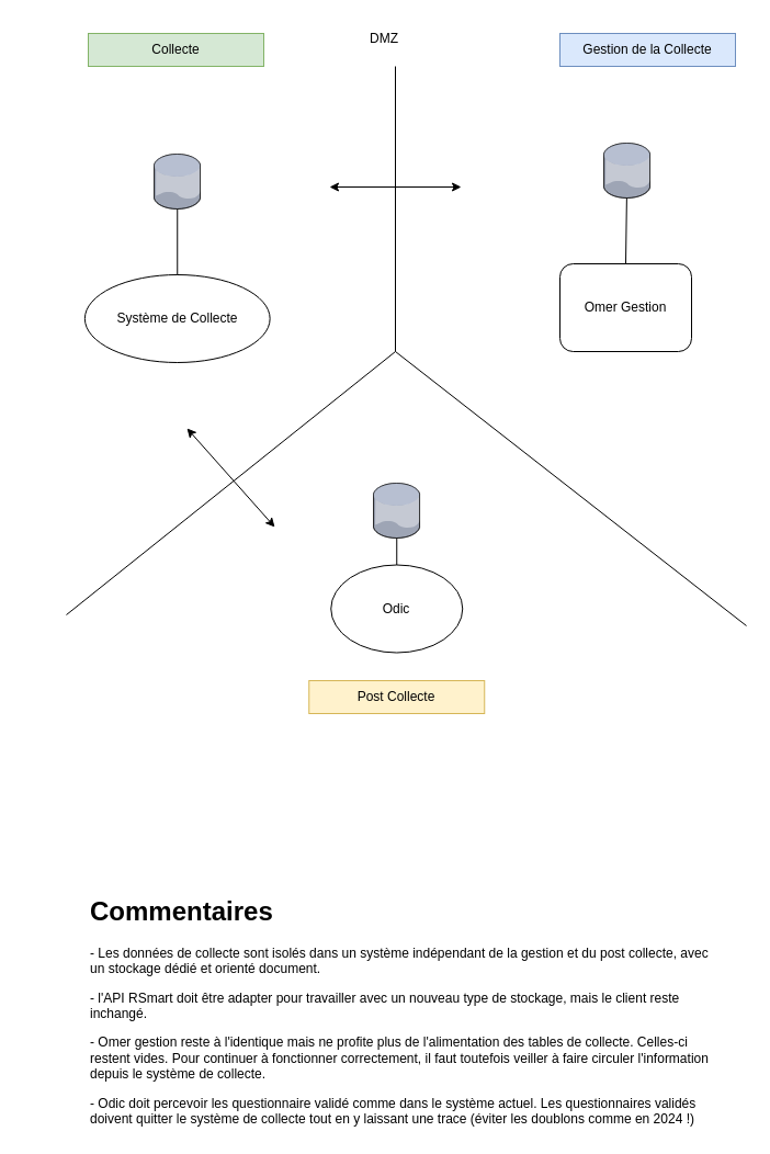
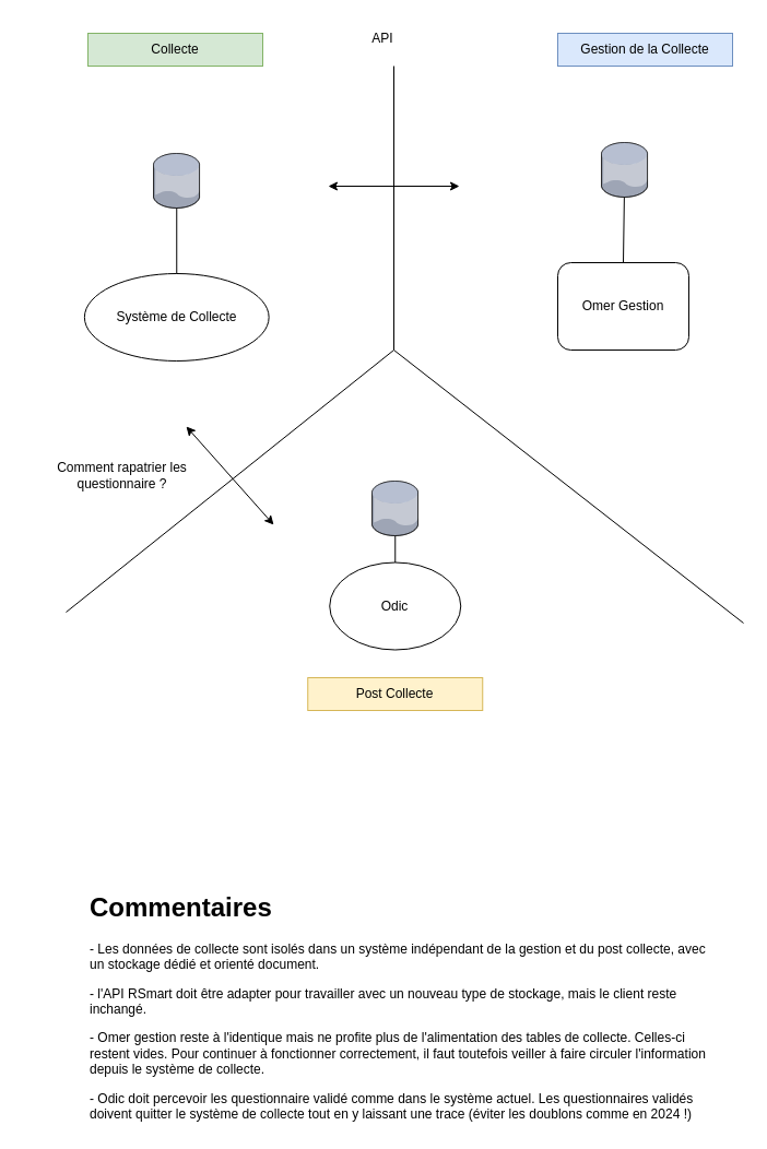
  <mxCell id="0" />
  <mxCell id="1" parent="0" />
  <mxCell id="2" value="" style="endArrow=none;html=1;rounded=0;" edge="1" parent="1"><mxGeometry width="50" height="50" relative="1" as="geometry"><mxPoint x="360" y="320" as="sourcePoint" /><mxPoint x="360" y="60" as="targetPoint" /></mxGeometry></mxCell>
  <mxCell id="3" value="" style="endArrow=none;html=1;rounded=0;" edge="1" parent="1"><mxGeometry width="50" height="50" relative="1" as="geometry"><mxPoint x="60" y="560" as="sourcePoint" /><mxPoint x="360" y="320" as="targetPoint" /></mxGeometry></mxCell>
  <mxCell id="4" value="" style="endArrow=none;html=1;rounded=0;" edge="1" parent="1"><mxGeometry width="50" height="50" relative="1" as="geometry"><mxPoint x="680" y="570" as="sourcePoint" /><mxPoint x="360" y="320" as="targetPoint" /></mxGeometry></mxCell>
  <mxCell id="5" value="" style="verticalLabelPosition=bottom;sketch=0;aspect=fixed;html=1;verticalAlign=top;strokeColor=none;align=center;outlineConnect=0;shape=mxgraph.citrix.database;" vertex="1" parent="1"><mxGeometry x="550" y="130" width="42.5" height="50" as="geometry" /></mxCell>
  <mxCell id="6" value="" style="verticalLabelPosition=bottom;sketch=0;aspect=fixed;html=1;verticalAlign=top;strokeColor=none;align=center;outlineConnect=0;shape=mxgraph.citrix.database;" vertex="1" parent="1"><mxGeometry x="140" y="140" width="42.5" height="50" as="geometry" /></mxCell>
  <mxCell id="7" value="" style="verticalLabelPosition=bottom;sketch=0;aspect=fixed;html=1;verticalAlign=top;strokeColor=none;align=center;outlineConnect=0;shape=mxgraph.citrix.database;" vertex="1" parent="1"><mxGeometry x="340" y="440" width="42.5" height="50" as="geometry" /></mxCell>
  <mxCell id="8" value="Gestion de la Collecte" style="text;html=1;align=center;verticalAlign=middle;whiteSpace=wrap;rounded=0;fillColor=#dae8fc;strokeColor=#6c8ebf;" vertex="1" parent="1"><mxGeometry x="510" y="30" width="160" height="30" as="geometry" /></mxCell>
  <mxCell id="9" value="Collecte" style="text;html=1;align=center;verticalAlign=middle;whiteSpace=wrap;rounded=0;fillColor=#d5e8d4;strokeColor=#82b366;" vertex="1" parent="1"><mxGeometry x="80" y="30" width="160" height="30" as="geometry" /></mxCell>
  <mxCell id="10" value="Post Collecte" style="text;html=1;align=center;verticalAlign=middle;whiteSpace=wrap;rounded=0;fillColor=#fff2cc;strokeColor=#d6b656;" vertex="1" parent="1"><mxGeometry x="281.25" y="620" width="160" height="30" as="geometry" /></mxCell>
  <mxCell id="11" value="Système de Collecte" style="ellipse;whiteSpace=wrap;html=1;" vertex="1" parent="1"><mxGeometry x="76.88" y="250" width="168.75" height="80" as="geometry" /></mxCell>
  <mxCell id="12" value="Omer Gestion" style="whiteSpace=wrap;html=1;rounded=1;" vertex="1" parent="1"><mxGeometry x="510" y="240" width="120" height="80" as="geometry" /></mxCell>
  <mxCell id="13" value="Odic" style="ellipse;whiteSpace=wrap;html=1;" vertex="1" parent="1"><mxGeometry x="301.25" y="514.5" width="120" height="80" as="geometry" /></mxCell>
  <mxCell id="14" value="" style="endArrow=none;html=1;rounded=0;" edge="1" parent="1" source="13" target="7"><mxGeometry width="50" height="50" relative="1" as="geometry"><mxPoint x="200" y="550" as="sourcePoint" /><mxPoint x="250" y="500" as="targetPoint" /></mxGeometry></mxCell>
  <mxCell id="15" value="" style="endArrow=none;html=1;rounded=0;exitX=0.5;exitY=0;exitDx=0;exitDy=0;" edge="1" parent="1" source="11" target="6"><mxGeometry width="50" height="50" relative="1" as="geometry"><mxPoint x="230" y="220" as="sourcePoint" /><mxPoint x="280" y="170" as="targetPoint" /></mxGeometry></mxCell>
  <mxCell id="16" value="" style="endArrow=none;html=1;rounded=0;exitX=0.5;exitY=0;exitDx=0;exitDy=0;" edge="1" parent="1" source="12" target="5"><mxGeometry width="50" height="50" relative="1" as="geometry"><mxPoint x="460" y="250" as="sourcePoint" /><mxPoint x="510" y="200" as="targetPoint" /></mxGeometry></mxCell>
  <mxCell id="17" value="" style="endArrow=classic;startArrow=classic;html=1;rounded=0;" edge="1" parent="1"><mxGeometry width="50" height="50" relative="1" as="geometry"><mxPoint x="300" y="170" as="sourcePoint" /><mxPoint x="420" y="170" as="targetPoint" /></mxGeometry></mxCell>
  <mxCell id="18" value="" style="endArrow=classic;startArrow=classic;html=1;rounded=0;" edge="1" parent="1"><mxGeometry width="50" height="50" relative="1" as="geometry"><mxPoint x="250" y="480" as="sourcePoint" /><mxPoint x="170" y="390" as="targetPoint" /></mxGeometry></mxCell>
- <mxCell id="20" value="DMZ" style="text;html=1;align=center;verticalAlign=middle;whiteSpace=wrap;rounded=0;" vertex="1" parent="1"><mxGeometry x="320" y="20" width="60" height="30" as="geometry" /></mxCell>
+ <mxCell id="19" value="Comment rapatrier les questionnaire ?" style="text;html=1;align=center;verticalAlign=middle;whiteSpace=wrap;rounded=0;" vertex="1" parent="1"><mxGeometry x="20" y="420" width="183" height="30" as="geometry" /></mxCell>
+ <mxCell id="20" value="API" style="text;html=1;align=center;verticalAlign=middle;whiteSpace=wrap;rounded=0;" vertex="1" parent="1"><mxGeometry x="320" y="20" width="60" height="30" as="geometry" /></mxCell>
  <mxCell id="21" value="&lt;h1 style=&quot;margin-top: 0px;&quot;&gt;Commentaires&lt;/h1&gt;&lt;p&gt;- Les données de collecte sont isolés dans un système indépendant de la gestion et du post collecte, avec un stockage dédié et orienté document.&lt;/p&gt;&lt;p&gt;- l'API RSmart doit être adapter pour travailler avec un nouveau type de stockage, mais le client reste inchangé.&lt;/p&gt;&lt;p&gt;- Omer gestion reste à l'identique mais ne profite plus de l'alimentation des tables de collecte. Celles-ci restent vides. Pour continuer à fonctionner correctement, il faut toutefois veiller à faire circuler l'information depuis le système de collecte.&lt;/p&gt;&lt;p&gt;- Odic doit percevoir les questionnaire validé comme dans le système actuel. Les questionnaires validés doivent quitter le système de collecte tout en y laissant une trace (éviter les doublons comme en 2024 !)&lt;/p&gt;" style="text;html=1;whiteSpace=wrap;overflow=hidden;rounded=0;" vertex="1" parent="1"><mxGeometry x="80" y="810" width="580" height="220" as="geometry" /></mxCell>
